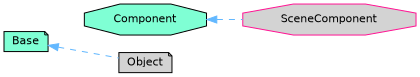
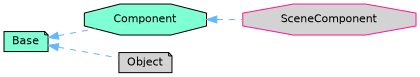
  digraph {
    fontname="DejaVu Sans"
    rankdir=LR
    node [color=black fillcolor=aquamarine fontname="DejaVu Sans" fontsize=11 shape=note style=filled]
    edge [color=steelblue1 dir=back fontname="DejaVu Sans" fontsize=11 labelfontname=Helvetica labelfontsize=10 style=dashed]
    n1 [height=0.2 label=Base width=0.4]
    n2 [height=0.2 label=Component shape=octagon width=0.4]
    n3 [fillcolor=lightgrey height=0.2 label=Object width=0.4]
    n4 [color=deeppink fillcolor=lightgrey height=0.2 label=SceneComponent shape=octagon width=0.4]
+   n1 -> n2
    n1 -> n3
    n2 -> n4
  }
